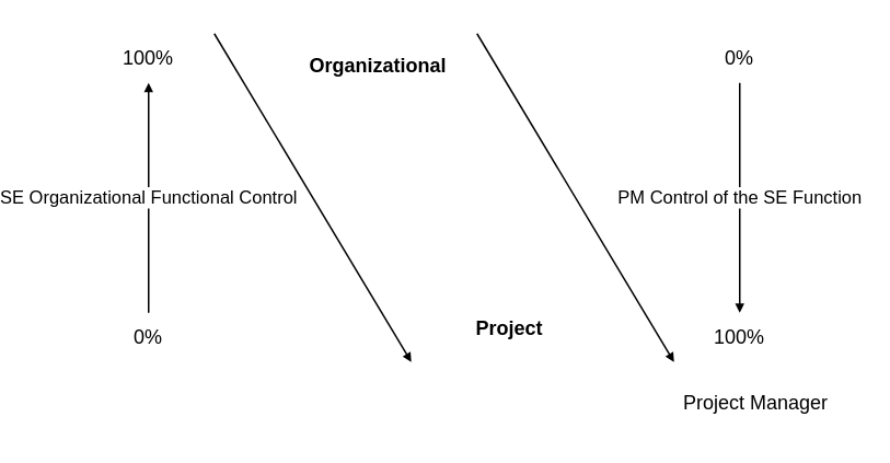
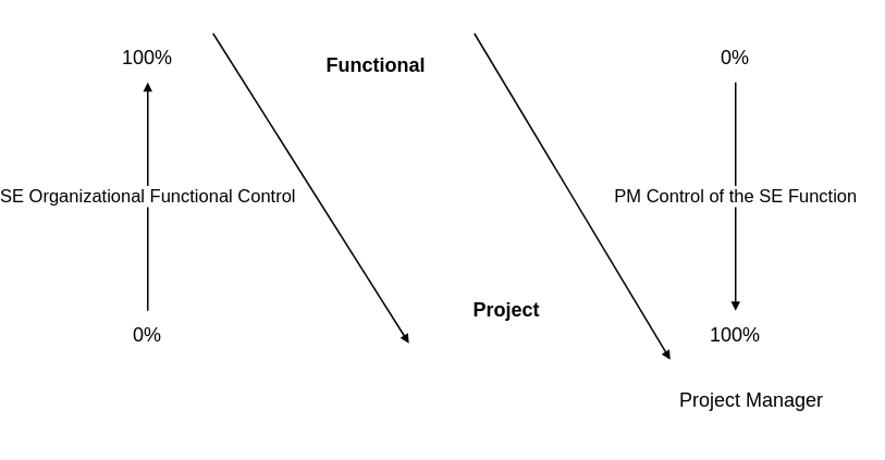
  <mxCell id="0" />
  <mxCell id="1" parent="0" />
- <mxCell id="2" value="Organizational" style="rounded=0;whiteSpace=wrap;html=1;strokeColor=none;fillColor=none;fontStyle=1" vertex="1" parent="1"><mxGeometry x="140" y="20" width="120" height="40" as="geometry" /></mxCell>
- <mxCell id="3" value="Project" style="rounded=0;whiteSpace=wrap;html=1;strokeColor=none;fillColor=none;fontStyle=1" vertex="1" parent="1"><mxGeometry x="220" y="180" width="120" height="40" as="geometry" /></mxCell>
+ <mxCell id="2" value="Functional" style="rounded=0;whiteSpace=wrap;html=1;strokeColor=none;fillColor=none;fontStyle=1" vertex="1" parent="1"><mxGeometry x="140" y="20" width="120" height="40" as="geometry" /></mxCell>
+ <mxCell id="3" value="Project" style="rounded=0;whiteSpace=wrap;html=1;strokeColor=none;fillColor=none;fontStyle=1" vertex="1" parent="1"><mxGeometry x="220" y="170" width="120" height="40" as="geometry" /></mxCell>
  <mxCell id="4" value="" style="endArrow=block;html=1;endFill=1;startSize=3;endSize=3;entryX=0;entryY=1;entryDx=0;entryDy=0;" edge="1" parent="1" target="3"><mxGeometry width="50" height="50" relative="1" as="geometry"><mxPoint x="100" y="20" as="sourcePoint" /><mxPoint x="260" y="220" as="targetPoint" /></mxGeometry></mxCell>
  <mxCell id="5" value="" style="endArrow=block;html=1;endFill=1;startSize=3;endSize=3;" edge="1" parent="1"><mxGeometry width="50" height="50" relative="1" as="geometry"><mxPoint x="260" y="20" as="sourcePoint" /><mxPoint x="380" y="220" as="targetPoint" /></mxGeometry></mxCell>
  <mxCell id="6" value="100%" style="rounded=0;whiteSpace=wrap;html=1;strokeColor=none;fillColor=none;" vertex="1" parent="1"><mxGeometry x="20" y="20" width="80" height="30" as="geometry" /></mxCell>
  <mxCell id="7" value="SE Organizational Functional Control" style="edgeStyle=none;html=1;exitX=0.5;exitY=0;exitDx=0;exitDy=0;entryX=0.5;entryY=1;entryDx=0;entryDy=0;endArrow=block;endFill=1;startSize=3;endSize=3;" edge="1" parent="1" source="8" target="6"><mxGeometry relative="1" as="geometry" /></mxCell>
  <mxCell id="8" value="0%" style="rounded=0;whiteSpace=wrap;html=1;strokeColor=none;fillColor=none;" vertex="1" parent="1"><mxGeometry x="20" y="190" width="80" height="30" as="geometry" /></mxCell>
  <mxCell id="9" value="0%" style="rounded=0;whiteSpace=wrap;html=1;strokeColor=none;fillColor=none;" vertex="1" parent="1"><mxGeometry x="380" y="20" width="80" height="30" as="geometry" /></mxCell>
  <mxCell id="10" value="100%" style="rounded=0;whiteSpace=wrap;html=1;strokeColor=none;fillColor=none;" vertex="1" parent="1"><mxGeometry x="380" y="190" width="80" height="30" as="geometry" /></mxCell>
  <mxCell id="11" value="PM Control of the SE Function" style="edgeStyle=none;html=1;exitX=0.5;exitY=1;exitDx=0;exitDy=0;entryX=0.5;entryY=0;entryDx=0;entryDy=0;endArrow=block;endFill=1;startSize=3;endSize=3;" edge="1" parent="1" source="9" target="10"><mxGeometry relative="1" as="geometry"><mxPoint x="70" y="190" as="sourcePoint" /><mxPoint x="70" y="70" as="targetPoint" /></mxGeometry></mxCell>
  <mxCell id="12" value="Project Manager" style="rounded=0;whiteSpace=wrap;html=1;strokeColor=none;fillColor=none;" vertex="1" parent="1"><mxGeometry x="370" y="230" width="120" height="30" as="geometry" /></mxCell>
